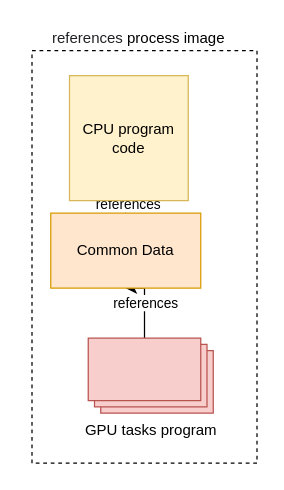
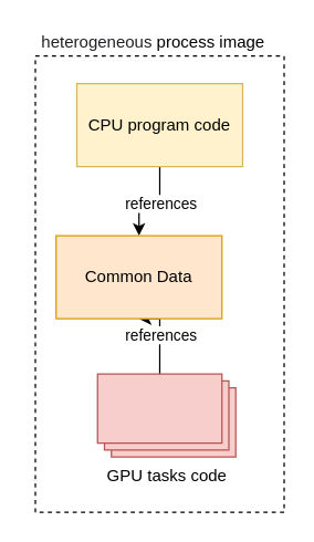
  <mxCell id="0" />
  <mxCell id="1" parent="0" />
  <mxCell id="2" style="edgeStyle=orthogonalEdgeStyle;rounded=0;orthogonalLoop=1;jettySize=auto;html=1;exitX=0;exitY=0;exitDx=45;exitDy=0;exitPerimeter=0;entryX=0.5;entryY=1;entryDx=0;entryDy=0;" parent="1" source="4" target="8" edge="1"><mxGeometry relative="1" as="geometry"><Array as="points"><mxPoint x="115" y="250" /><mxPoint x="115" y="250" /></Array></mxGeometry></mxCell>
  <mxCell id="3" value="references" style="edgeLabel;html=1;align=center;verticalAlign=middle;resizable=0;points=[];" parent="2" vertex="1" connectable="0"><mxGeometry x="0.25" relative="1" as="geometry"><mxPoint y="5" as="offset" /></mxGeometry></mxCell>
- <mxCell id="4" value="GPU tasks program" style="verticalLabelPosition=bottom;verticalAlign=top;html=1;shape=mxgraph.basic.layered_rect;dx=10;outlineConnect=0;shadow=0;glass=0;fillColor=#f8cecc;strokeColor=#b85450;" parent="1" vertex="1"><mxGeometry x="70" y="270" width="100" height="60" as="geometry" /></mxCell>
+ <mxCell id="4" value="GPU tasks code" style="verticalLabelPosition=bottom;verticalAlign=top;html=1;shape=mxgraph.basic.layered_rect;dx=10;outlineConnect=0;shadow=0;glass=0;fillColor=#f8cecc;strokeColor=#b85450;" parent="1" vertex="1"><mxGeometry x="70" y="270" width="100" height="60" as="geometry" /></mxCell>
  <mxCell id="5" style="edgeStyle=orthogonalEdgeStyle;rounded=0;orthogonalLoop=1;jettySize=auto;html=1;exitX=0.5;exitY=1;exitDx=0;exitDy=0;entryX=0.5;entryY=0;entryDx=0;entryDy=0;" parent="1" source="7" target="8" edge="1"><mxGeometry relative="1" as="geometry" /></mxCell>
  <mxCell id="6" value="references" style="edgeLabel;html=1;align=center;verticalAlign=middle;resizable=0;points=[];" parent="5" vertex="1" connectable="0"><mxGeometry x="-0.229" y="1" relative="1" as="geometry"><mxPoint as="offset" /></mxGeometry></mxCell>
- <mxCell id="7" value="CPU program code" style="rounded=0;whiteSpace=wrap;html=1;shadow=0;glass=0;fillColor=#fff2cc;strokeColor=#d6b656;" parent="1" vertex="1"><mxGeometry x="55" y="60" width="95" height="100" as="geometry" /></mxCell>
+ <mxCell id="7" value="CPU program code" style="rounded=0;whiteSpace=wrap;html=1;shadow=0;glass=0;fillColor=#fff2cc;strokeColor=#d6b656;" parent="1" vertex="1"><mxGeometry x="55" y="60" width="120" height="60" as="geometry" /></mxCell>
  <mxCell id="8" value="Common Data" style="rounded=0;whiteSpace=wrap;html=1;shadow=0;glass=0;fillColor=#ffe6cc;strokeColor=#d79b00;" parent="1" vertex="1"><mxGeometry x="40" y="170" width="120" height="60" as="geometry" /></mxCell>
  <mxCell id="9" value="" style="rounded=0;whiteSpace=wrap;html=1;shadow=0;glass=0;dashed=1;fillColor=none;" parent="1" vertex="1"><mxGeometry x="25" y="40" width="180" height="330" as="geometry" /></mxCell>
- <mxCell id="10" value="&lt;font style=&quot;font-size: 12px;&quot;&gt;&lt;span style=&quot;color: rgb(32, 33, 36); font-family: inherit; text-align: left; background-color: initial;&quot;&gt;references&lt;/span&gt;&amp;nbsp;process image&lt;/font&gt;" style="text;html=1;align=center;verticalAlign=middle;resizable=0;points=[];autosize=1;strokeColor=none;fillColor=none;" parent="1" vertex="1"><mxGeometry x="20" y="20" width="180" height="20" as="geometry" /></mxCell>
+ <mxCell id="10" value="&lt;font style=&quot;font-size: 12px;&quot;&gt;&lt;span style=&quot;color: rgb(32, 33, 36); font-family: inherit; text-align: left; background-color: initial;&quot;&gt;heterogeneous&lt;/span&gt;&amp;nbsp;process image&lt;/font&gt;" style="text;html=1;align=center;verticalAlign=middle;resizable=0;points=[];autosize=1;strokeColor=none;fillColor=none;" parent="1" vertex="1"><mxGeometry x="20" y="20" width="180" height="20" as="geometry" /></mxCell>
